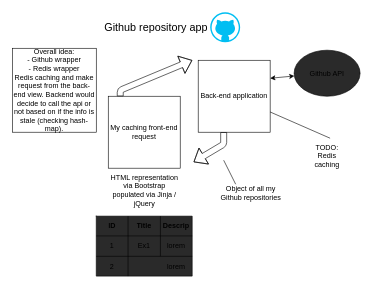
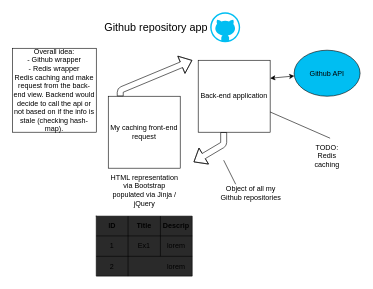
  <mxCell id="0" />
  <mxCell id="1" parent="0" />
  <mxCell id="2" value="&lt;font style=&quot;font-size: 18px&quot;&gt;Github repository app&lt;/font&gt;" style="text;html=1;strokeColor=none;fillColor=none;align=center;verticalAlign=middle;whiteSpace=wrap;rounded=0;" parent="1" vertex="1"><mxGeometry x="120" y="25" width="280" height="40" as="geometry" /></mxCell>
  <mxCell id="3" value="" style="verticalLabelPosition=bottom;html=1;verticalAlign=top;align=center;strokeColor=none;fillColor=#00BEF2;shape=mxgraph.azure.github_code;pointerEvents=1;" parent="1" vertex="1"><mxGeometry x="350" width="50" height="50" as="geometry" y="20" /></mxCell>
  <mxCell id="4" value="My caching front-end request" style="whiteSpace=wrap;html=1;aspect=fixed;" parent="1" vertex="1"><mxGeometry x="180" y="160" width="120" height="120" as="geometry" /></mxCell>
  <mxCell id="5" value="" style="shape=flexArrow;endArrow=classic;html=1;" parent="1" edge="1"><mxGeometry width="50" height="50" relative="1" as="geometry"><mxPoint x="200" y="160" as="sourcePoint" /><mxPoint x="320" y="100" as="targetPoint" /><Array as="points"><mxPoint x="200" y="150" /></Array></mxGeometry></mxCell>
  <mxCell id="6" value="Back-end application&lt;br&gt;" style="whiteSpace=wrap;html=1;aspect=fixed;" parent="1" vertex="1"><mxGeometry x="330" y="100" width="120" height="120" as="geometry" /></mxCell>
  <mxCell id="7" value="" style="shape=flexArrow;endArrow=classic;html=1;" parent="1" edge="1"><mxGeometry width="50" height="50" relative="1" as="geometry"><mxPoint x="372.5" y="220" as="sourcePoint" /><mxPoint x="322.5" y="269.75" as="targetPoint" /><Array as="points"><mxPoint x="372.5" y="240" /></Array></mxGeometry></mxCell>
  <mxCell id="8" value="Object of all my Github repositories" style="text;html=1;strokeColor=none;fillColor=none;align=center;verticalAlign=middle;whiteSpace=wrap;rounded=0;" parent="1" vertex="1"><mxGeometry x="362.5" y="296.75" width="110" height="50" as="geometry" /></mxCell>
  <mxCell id="9" value="" style="endArrow=none;html=1;" parent="1" edge="1"><mxGeometry width="50" height="50" relative="1" as="geometry"><mxPoint x="392.5" y="306.75" as="sourcePoint" /><mxPoint x="372.5" y="266.75" as="targetPoint" /></mxGeometry></mxCell>
  <mxCell id="10" value="HTML representation via Bootstrap populated via Jinja / jQuery" style="text;html=1;strokeColor=none;fillColor=none;align=center;verticalAlign=middle;whiteSpace=wrap;rounded=0;" parent="1" vertex="1"><mxGeometry x="177.5" y="296.75" width="125" height="40" as="geometry" /></mxCell>
  <mxCell id="11" value="Overall idea:&lt;br&gt;- Github wrapper&lt;br&gt;- Redis wrapper&lt;br&gt;Redis caching and make request from the back-end view. Backend would decide to call the api or not based on if the info is stale (checking hash-map)." style="whiteSpace=wrap;html=1;aspect=fixed;" parent="1" vertex="1"><mxGeometry x="20" y="80" width="140" height="140" as="geometry" /></mxCell>
- <mxCell id="12" value="Github API" style="ellipse;whiteSpace=wrap;html=1;fillColor=#2A2A2A;" parent="1" vertex="1"><mxGeometry x="490" y="83.25" width="110" height="76.75" as="geometry" /></mxCell>
+ <mxCell id="12" value="Github API" style="ellipse;whiteSpace=wrap;html=1;fillColor=#00bef2;" parent="1" vertex="1"><mxGeometry x="490" y="83.25" width="110" height="76.75" as="geometry" /></mxCell>
  <mxCell id="13" value="" style="endArrow=classic;startArrow=classic;html=1;exitX=1;exitY=0.25;exitDx=0;exitDy=0;" parent="1" source="6" target="12" edge="1"><mxGeometry width="50" height="50" relative="1" as="geometry"><mxPoint x="380" y="167.164" as="sourcePoint" /><mxPoint x="397.42" y="120" as="targetPoint" /></mxGeometry></mxCell>
  <mxCell id="14" value="" style="shape=table;html=1;whiteSpace=wrap;startSize=0;container=1;collapsible=0;childLayout=tableLayout;fillColor=#2A2A2A;" parent="1" vertex="1"><mxGeometry x="160" y="360" width="160" height="100" as="geometry" /></mxCell>
  <mxCell id="15" value="" style="shape=partialRectangle;html=1;whiteSpace=wrap;collapsible=0;dropTarget=0;pointerEvents=0;fillColor=none;top=0;left=0;bottom=0;right=0;points=[[0,0.5],[1,0.5]];portConstraint=eastwest;" parent="14" vertex="1"><mxGeometry width="160" height="33" as="geometry" /></mxCell>
  <mxCell id="16" value="&lt;b&gt;ID&lt;/b&gt;" style="shape=partialRectangle;html=1;whiteSpace=wrap;connectable=0;fillColor=none;top=0;left=0;bottom=0;right=0;overflow=hidden;" parent="15" vertex="1"><mxGeometry width="53" height="33" as="geometry" /></mxCell>
  <mxCell id="17" value="&lt;b&gt;Title&lt;/b&gt;" style="shape=partialRectangle;html=1;whiteSpace=wrap;connectable=0;fillColor=none;top=0;left=0;bottom=0;right=0;overflow=hidden;" parent="15" vertex="1"><mxGeometry x="53" width="54" height="33" as="geometry" /></mxCell>
  <mxCell id="18" value="&lt;b&gt;Descrip&lt;/b&gt;" style="shape=partialRectangle;html=1;whiteSpace=wrap;connectable=0;fillColor=none;top=0;left=0;bottom=0;right=0;overflow=hidden;" parent="15" vertex="1"><mxGeometry x="107" width="53" height="33" as="geometry" /></mxCell>
  <mxCell id="19" value="" style="shape=partialRectangle;html=1;whiteSpace=wrap;collapsible=0;dropTarget=0;pointerEvents=0;fillColor=none;top=0;left=0;bottom=0;right=0;points=[[0,0.5],[1,0.5]];portConstraint=eastwest;" parent="14" vertex="1"><mxGeometry y="33" width="160" height="34" as="geometry" /></mxCell>
  <mxCell id="20" value="1" style="shape=partialRectangle;html=1;whiteSpace=wrap;connectable=0;fillColor=none;top=0;left=0;bottom=0;right=0;overflow=hidden;" parent="19" vertex="1"><mxGeometry width="53" height="34" as="geometry" /></mxCell>
  <mxCell id="21" value="Ex1" style="shape=partialRectangle;html=1;whiteSpace=wrap;connectable=0;fillColor=none;top=0;left=0;bottom=0;right=0;overflow=hidden;" parent="19" vertex="1"><mxGeometry x="53" width="54" height="34" as="geometry" /></mxCell>
  <mxCell id="22" value="lorem" style="shape=partialRectangle;html=1;whiteSpace=wrap;connectable=0;fillColor=none;top=0;left=0;bottom=0;right=0;overflow=hidden;" parent="19" vertex="1"><mxGeometry x="107" width="53" height="34" as="geometry" /></mxCell>
  <mxCell id="23" value="" style="shape=partialRectangle;html=1;whiteSpace=wrap;collapsible=0;dropTarget=0;pointerEvents=0;fillColor=none;top=0;left=0;bottom=0;right=0;points=[[0,0.5],[1,0.5]];portConstraint=eastwest;" parent="14" vertex="1"><mxGeometry y="67" width="160" height="33" as="geometry" /></mxCell>
  <mxCell id="24" value="2" style="shape=partialRectangle;html=1;whiteSpace=wrap;connectable=0;fillColor=none;top=0;left=0;bottom=0;right=0;overflow=hidden;" parent="23" vertex="1"><mxGeometry width="53" height="33" as="geometry" /></mxCell>
  <mxCell id="25" value="lorem" style="shape=partialRectangle;html=1;whiteSpace=wrap;connectable=0;fillColor=none;top=0;left=0;bottom=0;right=0;overflow=hidden;" parent="23" vertex="1"><mxGeometry x="107" width="53" height="33" as="geometry" /></mxCell>
  <mxCell id="26" value="TODO: Redis caching" style="text;html=1;strokeColor=none;fillColor=none;align=center;verticalAlign=middle;whiteSpace=wrap;rounded=0;" parent="1" vertex="1"><mxGeometry x="510" y="230" width="70" height="60" as="geometry" /></mxCell>
  <mxCell id="27" value="" style="endArrow=none;html=1;" edge="1" parent="1" source="6"><mxGeometry width="50" height="50" relative="1" as="geometry"><mxPoint x="500" y="280" as="sourcePoint" /><mxPoint x="550" y="230" as="targetPoint" /></mxGeometry></mxCell>
